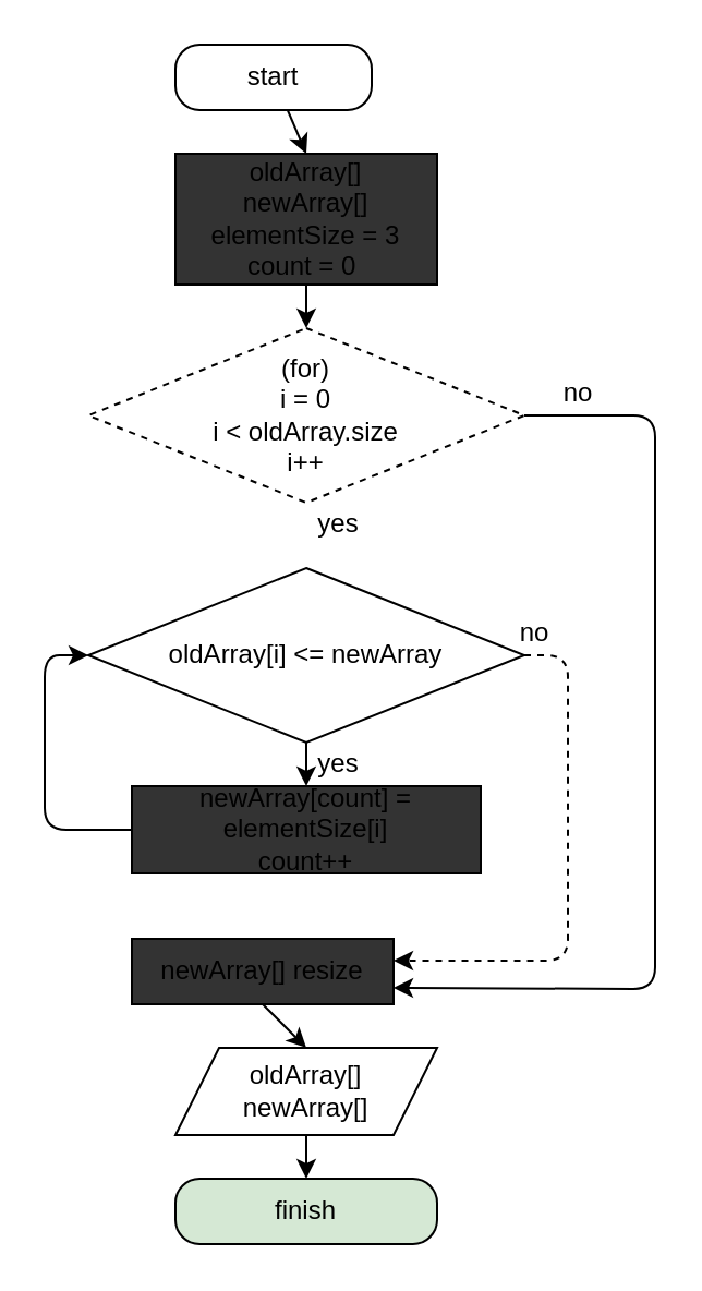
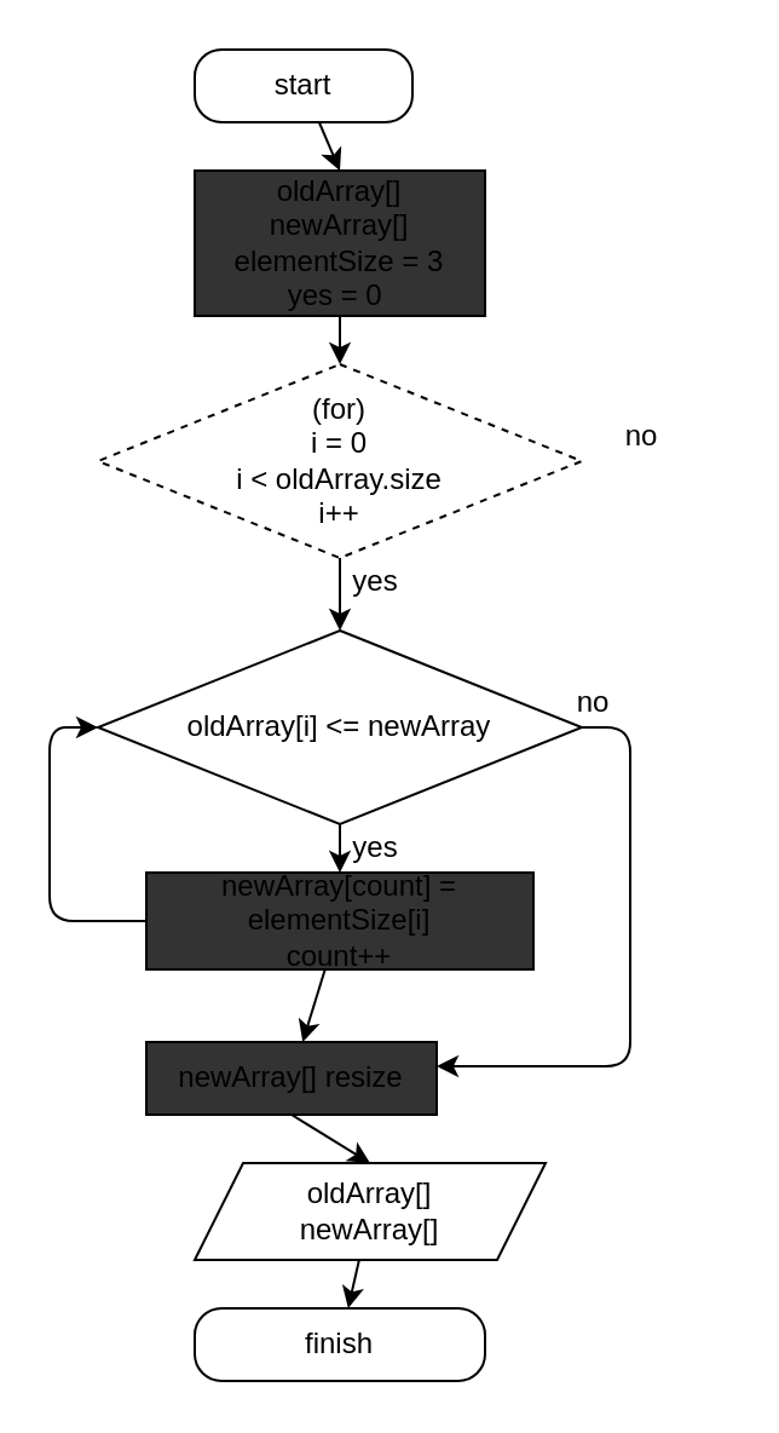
  <mxCell id="0" />
  <mxCell id="1" parent="0" />
  <mxCell id="2" value="" style="edgeStyle=none;html=1;" edge="1" parent="1" source="3"><mxGeometry relative="1" as="geometry"><mxPoint x="140" y="70" as="targetPoint" /></mxGeometry></mxCell>
  <mxCell id="3" value="start" style="rounded=1;whiteSpace=wrap;html=1;arcSize=37;" vertex="1" parent="1"><mxGeometry x="80" y="20" width="90" height="30" as="geometry" /></mxCell>
  <mxCell id="4" value="" style="edgeStyle=none;html=1;fontSize=10;" edge="1" parent="1" target="7"><mxGeometry relative="1" as="geometry"><mxPoint x="140" y="130" as="sourcePoint" /></mxGeometry></mxCell>
- <mxCell id="6" style="edgeStyle=none;html=1;exitX=1;exitY=0.5;exitDx=0;exitDy=0;fontSize=10;entryX=1;entryY=0.75;entryDx=0;entryDy=0;" edge="1" parent="1" source="7" target="15"><mxGeometry relative="1" as="geometry"><mxPoint x="250" y="440" as="targetPoint" /><Array as="points"><mxPoint x="300" y="190" /><mxPoint x="300" y="453" /></Array></mxGeometry></mxCell>
+ <mxCell id="5" value="" style="edgeStyle=none;html=1;fontSize=10;" edge="1" parent="1" source="7" target="13"><mxGeometry relative="1" as="geometry" /></mxCell>
  <mxCell id="7" value="&lt;font style=&quot;font-size: 12px&quot;&gt;(for)&lt;br&gt;i = 0&lt;br&gt;i &amp;lt; oldArray.size&lt;br&gt;i++&lt;/font&gt;" style="rhombus;whiteSpace=wrap;html=1;fontSize=10;dashed=1;" vertex="1" parent="1"><mxGeometry x="40" y="150" width="200" height="80" as="geometry" /></mxCell>
  <mxCell id="8" value="" style="edgeStyle=none;html=1;fontSize=10;" edge="1" parent="1" source="9" target="10"><mxGeometry relative="1" as="geometry" /></mxCell>
- <mxCell id="9" value="&lt;font style=&quot;font-size: 12px&quot;&gt;oldArray[]&lt;br&gt;newArray[]&lt;/font&gt;" style="shape=parallelogram;perimeter=parallelogramPerimeter;whiteSpace=wrap;html=1;fixedSize=1;fontSize=10;" vertex="1" parent="1"><mxGeometry x="80" y="480" width="120" height="40" as="geometry" /></mxCell>
- <mxCell id="10" value="finish" style="rounded=1;whiteSpace=wrap;html=1;arcSize=37;fillColor=#d5e8d4;" vertex="1" parent="1"><mxGeometry x="80" y="540" width="120" height="30" as="geometry" /></mxCell>
+ <mxCell id="9" value="&lt;font style=&quot;font-size: 12px&quot;&gt;oldArray[]&lt;br&gt;newArray[]&lt;/font&gt;" style="shape=parallelogram;perimeter=parallelogramPerimeter;whiteSpace=wrap;html=1;fixedSize=1;fontSize=10;" vertex="1" parent="1"><mxGeometry x="80" y="480" width="145" height="40" as="geometry" /></mxCell>
+ <mxCell id="10" value="finish" style="rounded=1;whiteSpace=wrap;html=1;arcSize=37;" vertex="1" parent="1"><mxGeometry x="80" y="540" width="120" height="30" as="geometry" /></mxCell>
  <mxCell id="11" style="edgeStyle=none;html=1;exitX=0.5;exitY=1;exitDx=0;exitDy=0;fontSize=10;" edge="1" parent="1" source="13" target="18"><mxGeometry relative="1" as="geometry" /></mxCell>
- <mxCell id="12" style="edgeStyle=none;html=1;exitX=1;exitY=0.5;exitDx=0;exitDy=0;entryX=1;entryY=0.333;entryDx=0;entryDy=0;fontSize=12;entryPerimeter=0;dashed=1;" edge="1" parent="1" source="13" target="15"><mxGeometry relative="1" as="geometry"><Array as="points"><mxPoint x="260" y="300" /><mxPoint x="260" y="440" /></Array></mxGeometry></mxCell>
+ <mxCell id="12" style="edgeStyle=none;html=1;exitX=1;exitY=0.5;exitDx=0;exitDy=0;entryX=1;entryY=0.333;entryDx=0;entryDy=0;fontSize=12;entryPerimeter=0;" edge="1" parent="1" source="13" target="15"><mxGeometry relative="1" as="geometry"><Array as="points"><mxPoint x="260" y="300" /><mxPoint x="260" y="440" /></Array></mxGeometry></mxCell>
  <mxCell id="13" value="&lt;font style=&quot;font-size: 12px&quot;&gt;oldArray[i] &amp;lt;= newArray&lt;/font&gt;" style="rhombus;whiteSpace=wrap;html=1;fontSize=10;" vertex="1" parent="1"><mxGeometry x="40" y="260" width="200" height="80" as="geometry" /></mxCell>
  <mxCell id="14" style="edgeStyle=none;html=1;exitX=0.5;exitY=1;exitDx=0;exitDy=0;entryX=0.5;entryY=0;entryDx=0;entryDy=0;fontSize=10;" edge="1" parent="1" source="15" target="9"><mxGeometry relative="1" as="geometry" /></mxCell>
  <mxCell id="15" value="&lt;font style=&quot;font-size: 12px&quot;&gt;newArray[] resize&lt;/font&gt;" style="rounded=0;whiteSpace=wrap;html=1;fontSize=10;fillColor=#333333;" vertex="1" parent="1"><mxGeometry x="60" y="430" width="120" height="30" as="geometry" /></mxCell>
+ <mxCell id="16" value="" style="edgeStyle=none;html=1;fontSize=10;" edge="1" parent="1" source="18" target="15"><mxGeometry relative="1" as="geometry" /></mxCell>
  <mxCell id="17" style="edgeStyle=none;html=1;exitX=0;exitY=0.5;exitDx=0;exitDy=0;fontSize=12;entryX=0;entryY=0.5;entryDx=0;entryDy=0;" edge="1" parent="1" source="18" target="13"><mxGeometry relative="1" as="geometry"><mxPoint x="10" y="370" as="targetPoint" /><Array as="points"><mxPoint x="20" y="380" /><mxPoint x="20" y="300" /></Array></mxGeometry></mxCell>
  <mxCell id="18" value="&lt;font style=&quot;font-size: 12px&quot;&gt;newArray[count] = elementSize[i]&lt;br&gt;count++&lt;/font&gt;" style="rounded=0;whiteSpace=wrap;html=1;fontSize=10;fillColor=#333333;" vertex="1" parent="1"><mxGeometry x="60" y="360" width="160" height="40" as="geometry" /></mxCell>
- <mxCell id="19" value="&lt;font style=&quot;font-size: 12px&quot;&gt;oldArray[]&lt;br&gt;newArray[]&lt;br&gt;elementSize = 3&lt;br&gt;count = 0&amp;nbsp;&lt;/font&gt;" style="rounded=0;whiteSpace=wrap;html=1;fontSize=10;fillColor=#333333;" vertex="1" parent="1"><mxGeometry x="80" y="70" width="120" height="60" as="geometry" /></mxCell>
+ <mxCell id="19" value="&lt;font style=&quot;font-size: 12px&quot;&gt;oldArray[]&lt;br&gt;newArray[]&lt;br&gt;elementSize = 3&lt;br&gt;yes = 0&amp;nbsp;&lt;/font&gt;" style="rounded=0;whiteSpace=wrap;html=1;fontSize=10;fillColor=#333333;" vertex="1" parent="1"><mxGeometry x="80" y="70" width="120" height="60" as="geometry" /></mxCell>
  <mxCell id="20" value="&lt;font style=&quot;font-size: 12px&quot;&gt;yes&lt;/font&gt;" style="text;html=1;strokeColor=none;fillColor=none;align=center;verticalAlign=middle;whiteSpace=wrap;rounded=0;fontSize=10;" vertex="1" parent="1"><mxGeometry x="140" y="340" width="30" height="20" as="geometry" /></mxCell>
  <mxCell id="21" value="&lt;font style=&quot;font-size: 12px&quot;&gt;yes&lt;/font&gt;" style="text;html=1;strokeColor=none;fillColor=none;align=center;verticalAlign=middle;whiteSpace=wrap;rounded=0;fontSize=10;" vertex="1" parent="1"><mxGeometry x="140" y="230" width="30" height="20" as="geometry" /></mxCell>
  <mxCell id="22" value="&lt;font style=&quot;font-size: 12px&quot;&gt;no&lt;/font&gt;" style="text;html=1;strokeColor=none;fillColor=none;align=center;verticalAlign=middle;whiteSpace=wrap;rounded=0;fontSize=10;" vertex="1" parent="1"><mxGeometry x="230" y="280" width="30" height="20" as="geometry" /></mxCell>
  <mxCell id="23" value="&lt;font style=&quot;font-size: 12px&quot;&gt;no&lt;/font&gt;" style="text;html=1;strokeColor=none;fillColor=none;align=center;verticalAlign=middle;whiteSpace=wrap;rounded=0;fontSize=10;" vertex="1" parent="1"><mxGeometry x="250" y="170" width="30" height="20" as="geometry" /></mxCell>
